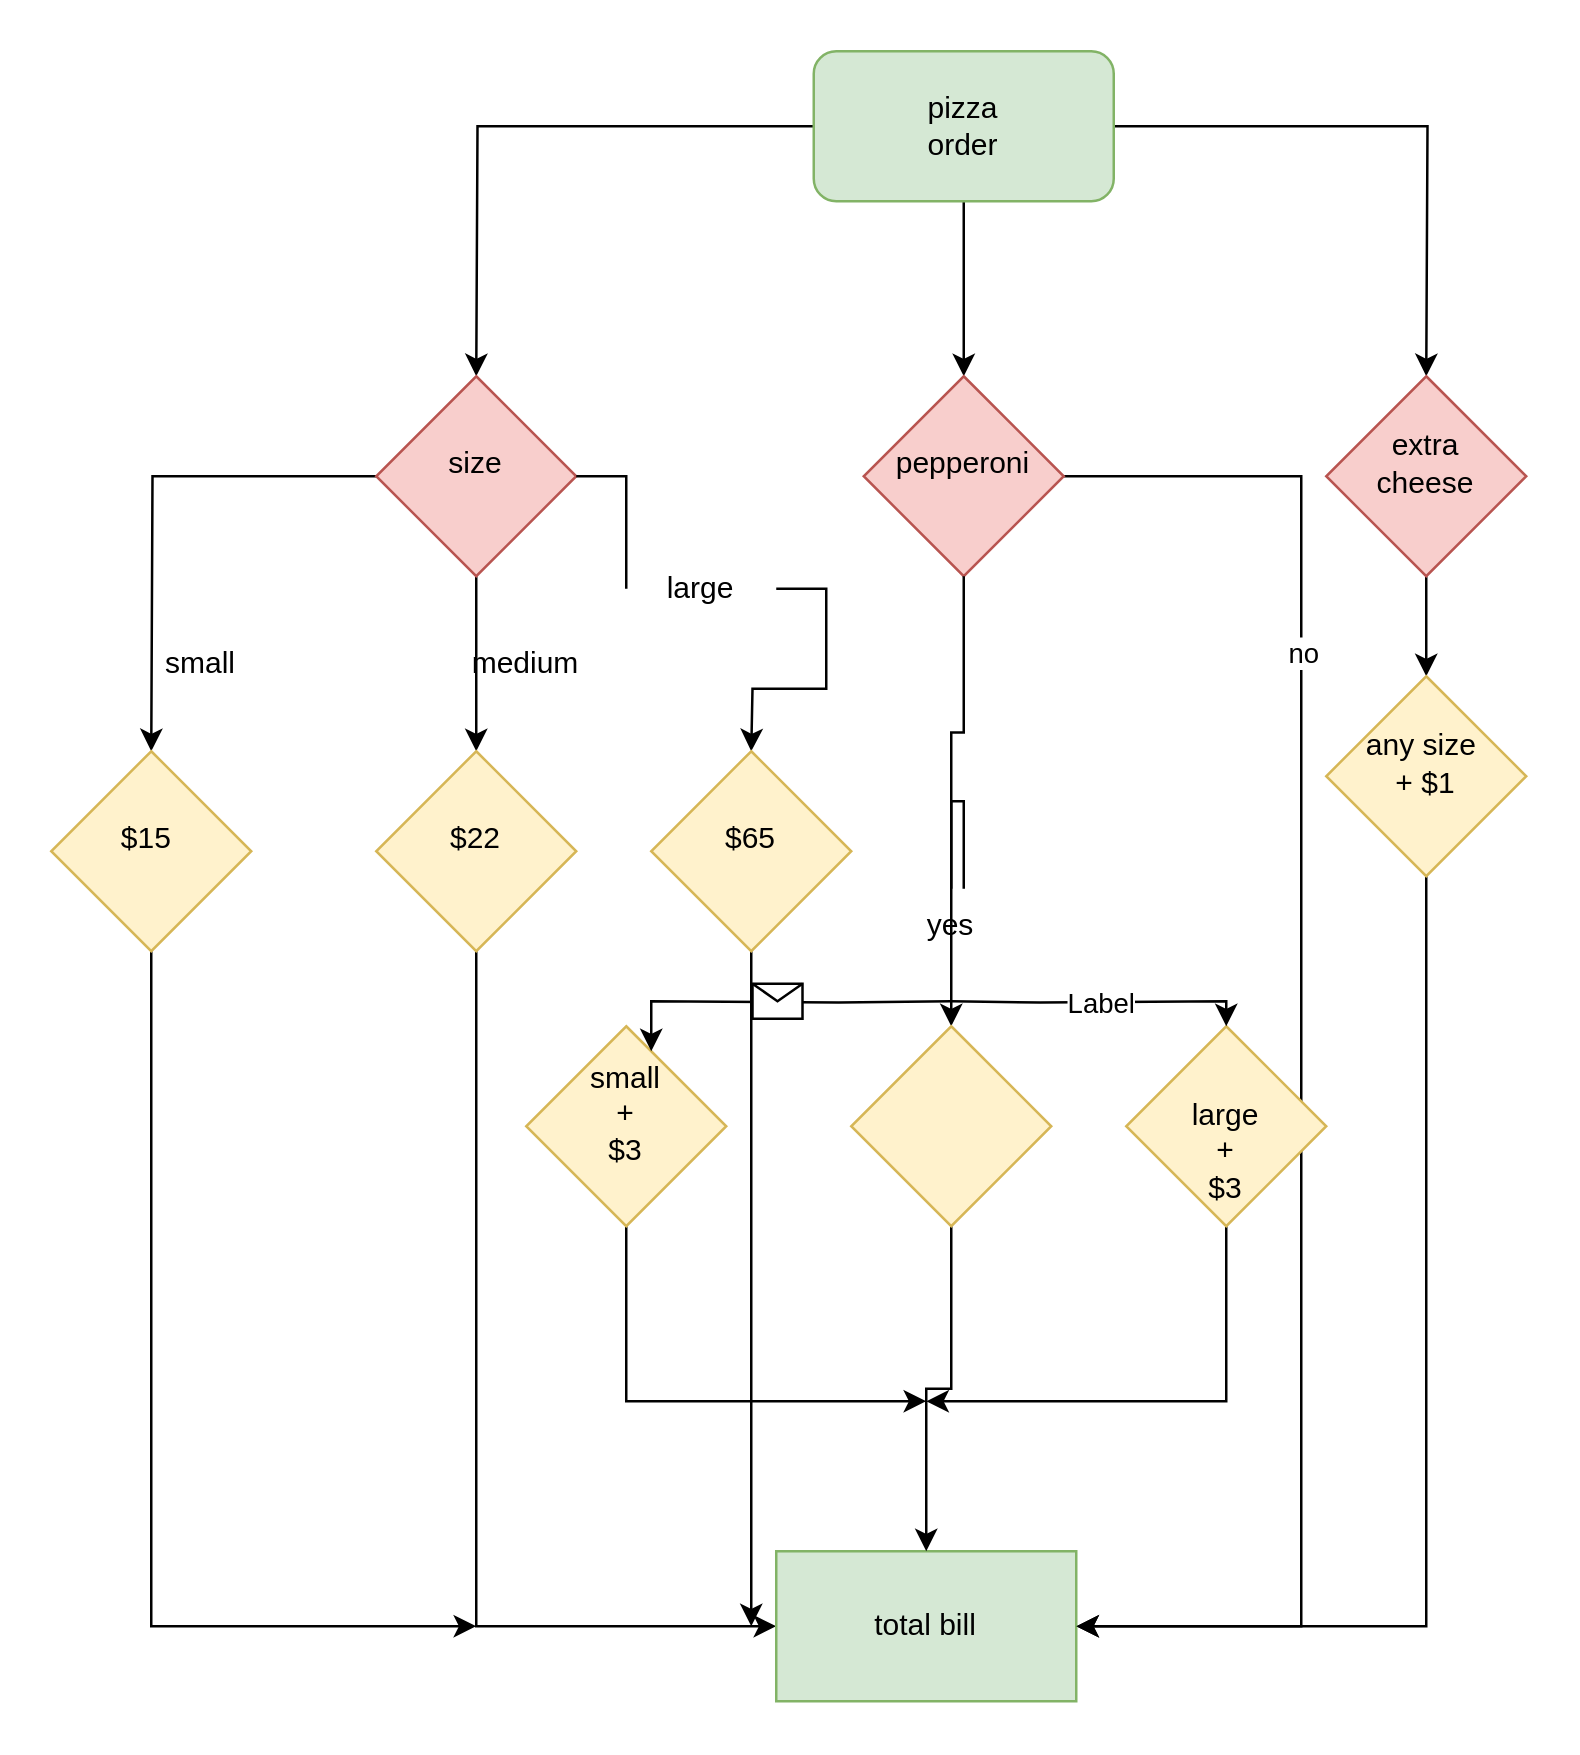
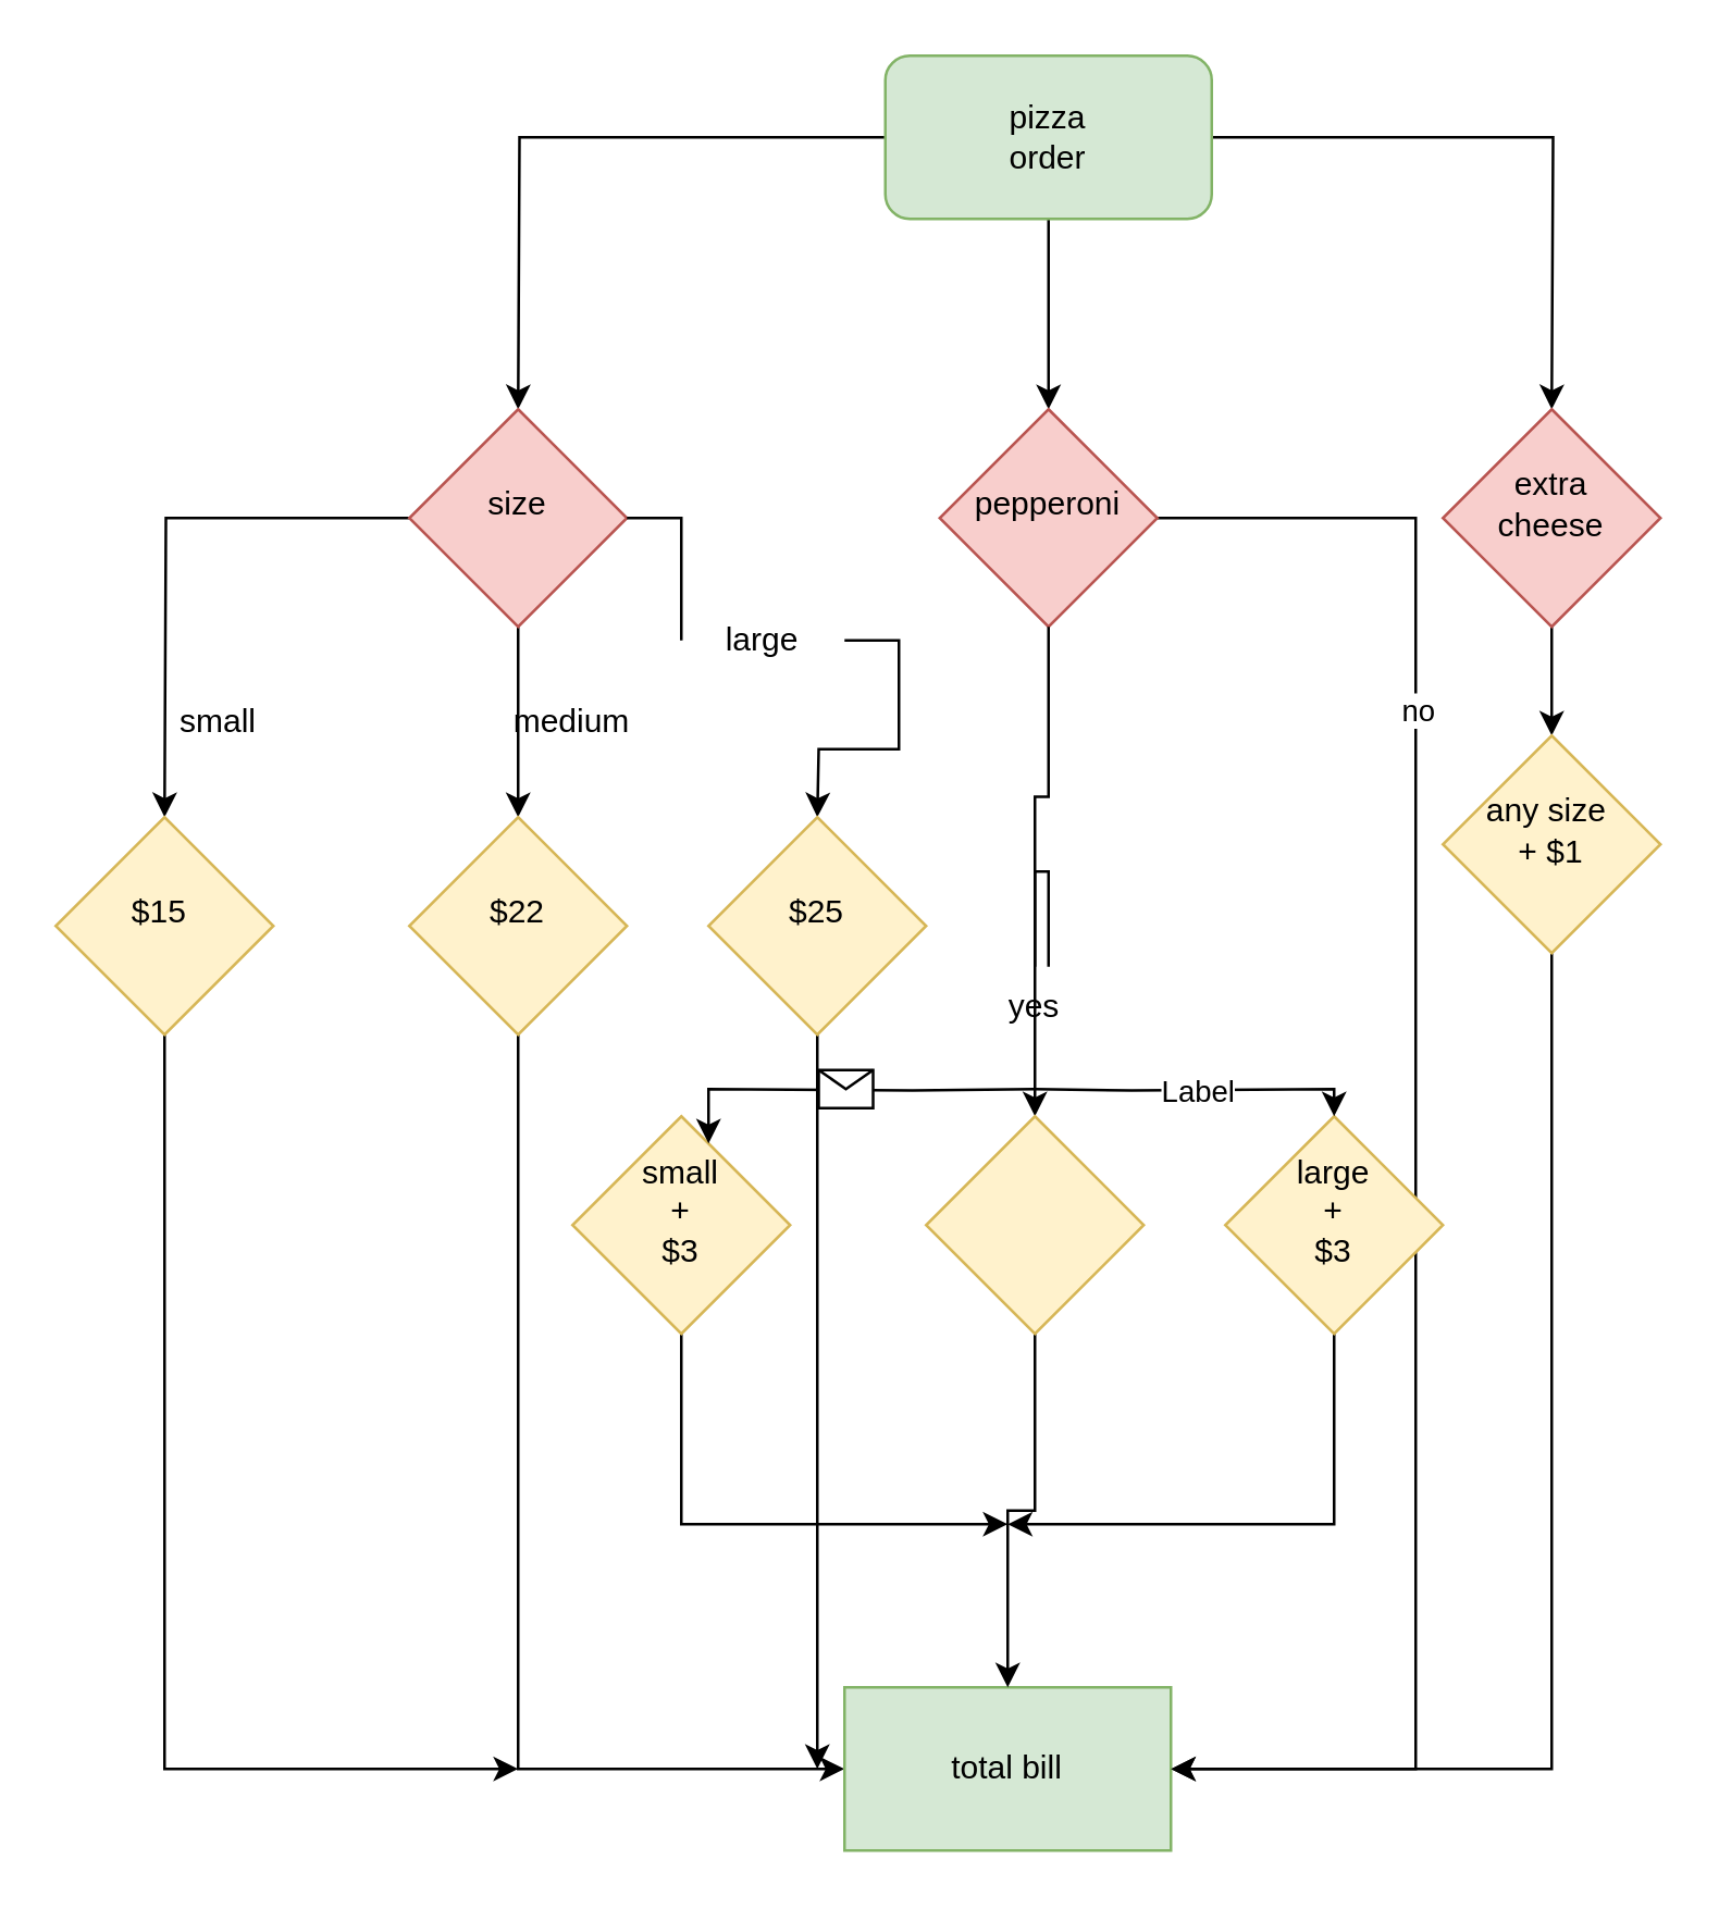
  <mxCell id="0" />
  <mxCell id="1" parent="0" />
  <mxCell id="2" style="edgeStyle=orthogonalEdgeStyle;rounded=0;orthogonalLoop=1;jettySize=auto;html=1;" edge="1" parent="1" source="5"><mxGeometry relative="1" as="geometry"><mxPoint x="385" y="150" as="targetPoint" /></mxGeometry></mxCell>
  <mxCell id="3" style="edgeStyle=orthogonalEdgeStyle;rounded=0;orthogonalLoop=1;jettySize=auto;html=1;" edge="1" parent="1" source="5"><mxGeometry relative="1" as="geometry"><mxPoint x="190" y="150" as="targetPoint" /></mxGeometry></mxCell>
  <mxCell id="4" style="edgeStyle=orthogonalEdgeStyle;rounded=0;orthogonalLoop=1;jettySize=auto;html=1;" edge="1" parent="1" source="5"><mxGeometry relative="1" as="geometry"><mxPoint x="570" y="150" as="targetPoint" /></mxGeometry></mxCell>
  <mxCell id="5" value="" style="rounded=1;whiteSpace=wrap;html=1;fillColor=#d5e8d4;strokeColor=#82b366;" vertex="1" parent="1"><mxGeometry x="325" y="20" width="120" height="60" as="geometry" /></mxCell>
  <mxCell id="6" value="pizza order" style="text;html=1;strokeColor=none;fillColor=none;align=center;verticalAlign=middle;whiteSpace=wrap;rounded=0;" vertex="1" parent="1"><mxGeometry x="355" y="35" width="60" height="30" as="geometry" /></mxCell>
  <mxCell id="7" style="edgeStyle=orthogonalEdgeStyle;rounded=0;orthogonalLoop=1;jettySize=auto;html=1;" edge="1" parent="1" source="9"><mxGeometry relative="1" as="geometry"><mxPoint x="60" y="300" as="targetPoint" /></mxGeometry></mxCell>
  <mxCell id="8" style="edgeStyle=orthogonalEdgeStyle;rounded=0;orthogonalLoop=1;jettySize=auto;html=1;" edge="1" parent="1" source="9"><mxGeometry relative="1" as="geometry"><mxPoint x="190" y="300" as="targetPoint" /></mxGeometry></mxCell>
  <mxCell id="9" value="" style="rhombus;whiteSpace=wrap;html=1;fillColor=#f8cecc;strokeColor=#b85450;" vertex="1" parent="1"><mxGeometry x="150" y="150" width="80" height="80" as="geometry" /></mxCell>
  <mxCell id="10" style="edgeStyle=orthogonalEdgeStyle;rounded=0;orthogonalLoop=1;jettySize=auto;html=1;exitX=1;exitY=0.5;exitDx=0;exitDy=0;startArrow=none;" edge="1" parent="1" source="21"><mxGeometry relative="1" as="geometry"><mxPoint x="300" y="300" as="targetPoint" /></mxGeometry></mxCell>
  <mxCell id="11" value="size" style="text;html=1;strokeColor=none;fillColor=none;align=center;verticalAlign=middle;whiteSpace=wrap;rounded=0;" vertex="1" parent="1"><mxGeometry x="160" y="170" width="60" height="30" as="geometry" /></mxCell>
  <mxCell id="12" style="edgeStyle=orthogonalEdgeStyle;rounded=0;orthogonalLoop=1;jettySize=auto;html=1;entryX=0.5;entryY=0;entryDx=0;entryDy=0;startArrow=none;" edge="1" parent="1" source="50" target="38"><mxGeometry relative="1" as="geometry"><mxPoint x="385" y="390" as="targetPoint" /><Array as="points"><mxPoint x="385" y="320" /><mxPoint x="380" y="320" /></Array></mxGeometry></mxCell>
  <mxCell id="13" style="edgeStyle=orthogonalEdgeStyle;rounded=0;orthogonalLoop=1;jettySize=auto;html=1;entryX=1;entryY=0.5;entryDx=0;entryDy=0;" edge="1" parent="1" source="14" target="32"><mxGeometry relative="1" as="geometry"><Array as="points"><mxPoint x="520" y="190" /><mxPoint x="520" y="650" /></Array></mxGeometry></mxCell>
  <mxCell id="14" value="" style="rhombus;whiteSpace=wrap;html=1;fillColor=#f8cecc;strokeColor=#b85450;" vertex="1" parent="1"><mxGeometry x="345" y="150" width="80" height="80" as="geometry" /></mxCell>
  <mxCell id="15" value="pepperoni" style="text;html=1;strokeColor=none;fillColor=none;align=center;verticalAlign=middle;whiteSpace=wrap;rounded=0;" vertex="1" parent="1"><mxGeometry x="355" y="170" width="60" height="30" as="geometry" /></mxCell>
  <mxCell id="16" style="edgeStyle=orthogonalEdgeStyle;rounded=0;orthogonalLoop=1;jettySize=auto;html=1;entryX=0.5;entryY=0;entryDx=0;entryDy=0;" edge="1" parent="1" source="17" target="47"><mxGeometry relative="1" as="geometry" /></mxCell>
  <mxCell id="17" value="" style="rhombus;whiteSpace=wrap;html=1;fillColor=#f8cecc;strokeColor=#b85450;" vertex="1" parent="1"><mxGeometry x="530" y="150" width="80" height="80" as="geometry" /></mxCell>
  <mxCell id="18" value="extra cheese" style="text;html=1;strokeColor=none;fillColor=none;align=center;verticalAlign=middle;whiteSpace=wrap;rounded=0;" vertex="1" parent="1"><mxGeometry x="540" y="170" width="60" height="30" as="geometry" /></mxCell>
  <mxCell id="19" value="small" style="text;html=1;strokeColor=none;fillColor=none;align=center;verticalAlign=middle;whiteSpace=wrap;rounded=0;" vertex="1" parent="1"><mxGeometry x="50" y="250" width="60" height="30" as="geometry" /></mxCell>
  <mxCell id="20" value="medium" style="text;html=1;strokeColor=none;fillColor=none;align=center;verticalAlign=middle;whiteSpace=wrap;rounded=0;" vertex="1" parent="1"><mxGeometry x="180" y="250" width="60" height="30" as="geometry" /></mxCell>
  <mxCell id="21" value="large" style="text;html=1;strokeColor=none;fillColor=none;align=center;verticalAlign=middle;whiteSpace=wrap;rounded=0;" vertex="1" parent="1"><mxGeometry x="250" y="220" width="60" height="30" as="geometry" /></mxCell>
  <mxCell id="22" value="" style="edgeStyle=orthogonalEdgeStyle;rounded=0;orthogonalLoop=1;jettySize=auto;html=1;exitX=1;exitY=0.5;exitDx=0;exitDy=0;endArrow=none;" edge="1" parent="1" source="9" target="21"><mxGeometry relative="1" as="geometry"><mxPoint x="300" y="300" as="targetPoint" /><mxPoint x="230" y="190" as="sourcePoint" /></mxGeometry></mxCell>
  <mxCell id="23" style="edgeStyle=orthogonalEdgeStyle;rounded=0;orthogonalLoop=1;jettySize=auto;html=1;" edge="1" parent="1" source="24"><mxGeometry relative="1" as="geometry"><mxPoint x="190" y="650" as="targetPoint" /><Array as="points"><mxPoint x="60" y="650" /></Array></mxGeometry></mxCell>
  <mxCell id="24" value="" style="rhombus;whiteSpace=wrap;html=1;fillColor=#fff2cc;strokeColor=#d6b656;" vertex="1" parent="1"><mxGeometry x="20" y="300" width="80" height="80" as="geometry" /></mxCell>
  <mxCell id="25" value="$15&amp;nbsp;" style="text;html=1;strokeColor=none;fillColor=none;align=center;verticalAlign=middle;whiteSpace=wrap;rounded=0;" vertex="1" parent="1"><mxGeometry x="30" y="320" width="60" height="30" as="geometry" /></mxCell>
  <mxCell id="26" style="edgeStyle=orthogonalEdgeStyle;rounded=0;orthogonalLoop=1;jettySize=auto;html=1;entryX=0;entryY=0.5;entryDx=0;entryDy=0;" edge="1" parent="1" source="27" target="32"><mxGeometry relative="1" as="geometry"><mxPoint x="190" y="630" as="targetPoint" /><Array as="points"><mxPoint x="190" y="650" /></Array></mxGeometry></mxCell>
  <mxCell id="27" value="" style="rhombus;whiteSpace=wrap;html=1;fillColor=#fff2cc;strokeColor=#d6b656;" vertex="1" parent="1"><mxGeometry x="150" y="300" width="80" height="80" as="geometry" /></mxCell>
  <mxCell id="28" value="$22" style="text;html=1;strokeColor=none;fillColor=none;align=center;verticalAlign=middle;whiteSpace=wrap;rounded=0;" vertex="1" parent="1"><mxGeometry x="160" y="320" width="60" height="30" as="geometry" /></mxCell>
  <mxCell id="29" style="edgeStyle=orthogonalEdgeStyle;rounded=0;orthogonalLoop=1;jettySize=auto;html=1;" edge="1" parent="1" source="30"><mxGeometry relative="1" as="geometry"><mxPoint x="300" y="650" as="targetPoint" /></mxGeometry></mxCell>
  <mxCell id="30" value="" style="rhombus;whiteSpace=wrap;html=1;fillColor=#fff2cc;strokeColor=#d6b656;" vertex="1" parent="1"><mxGeometry x="260" y="300" width="80" height="80" as="geometry" /></mxCell>
- <mxCell id="31" value="$65" style="text;html=1;strokeColor=none;fillColor=none;align=center;verticalAlign=middle;whiteSpace=wrap;rounded=0;" vertex="1" parent="1"><mxGeometry x="270" y="320" width="60" height="30" as="geometry" /></mxCell>
+ <mxCell id="31" value="$25" style="text;html=1;strokeColor=none;fillColor=none;align=center;verticalAlign=middle;whiteSpace=wrap;rounded=0;" vertex="1" parent="1"><mxGeometry x="270" y="320" width="60" height="30" as="geometry" /></mxCell>
  <mxCell id="32" value="" style="rounded=0;whiteSpace=wrap;html=1;fillColor=#d5e8d4;strokeColor=#82b366;" vertex="1" parent="1"><mxGeometry x="310" y="620" width="120" height="60" as="geometry" /></mxCell>
  <mxCell id="33" value="total bill" style="text;html=1;strokeColor=none;fillColor=none;align=center;verticalAlign=middle;whiteSpace=wrap;rounded=0;" vertex="1" parent="1"><mxGeometry x="340" y="635" width="60" height="30" as="geometry" /></mxCell>
  <mxCell id="34" style="edgeStyle=orthogonalEdgeStyle;rounded=0;orthogonalLoop=1;jettySize=auto;html=1;" edge="1" parent="1" source="35"><mxGeometry relative="1" as="geometry"><mxPoint x="370" y="560" as="targetPoint" /><Array as="points"><mxPoint x="250" y="560" /></Array></mxGeometry></mxCell>
  <mxCell id="35" value="" style="rhombus;whiteSpace=wrap;html=1;fillColor=#fff2cc;strokeColor=#d6b656;" vertex="1" parent="1"><mxGeometry x="210" y="410" width="80" height="80" as="geometry" /></mxCell>
  <mxCell id="36" value="small&lt;br&gt;+&lt;br&gt;$3" style="text;html=1;strokeColor=none;fillColor=none;align=center;verticalAlign=middle;whiteSpace=wrap;rounded=0;" vertex="1" parent="1"><mxGeometry x="220" y="430" width="60" height="30" as="geometry" /></mxCell>
  <mxCell id="37" style="edgeStyle=orthogonalEdgeStyle;rounded=0;orthogonalLoop=1;jettySize=auto;html=1;" edge="1" parent="1" source="38" target="32"><mxGeometry relative="1" as="geometry" /></mxCell>
  <mxCell id="38" value="" style="rhombus;whiteSpace=wrap;html=1;fillColor=#fff2cc;strokeColor=#d6b656;" vertex="1" parent="1"><mxGeometry x="340" y="410" width="80" height="80" as="geometry" /></mxCell>
  <mxCell id="39" style="edgeStyle=orthogonalEdgeStyle;rounded=0;orthogonalLoop=1;jettySize=auto;html=1;" edge="1" parent="1" source="40"><mxGeometry relative="1" as="geometry"><mxPoint x="370" y="560" as="targetPoint" /><Array as="points"><mxPoint x="490" y="560" /></Array></mxGeometry></mxCell>
  <mxCell id="40" value="" style="rhombus;whiteSpace=wrap;html=1;fillColor=#fff2cc;strokeColor=#d6b656;" vertex="1" parent="1"><mxGeometry x="450" y="410" width="80" height="80" as="geometry" /></mxCell>
- <mxCell id="41" value="large&lt;br&gt;+&lt;br&gt;$3" style="text;html=1;strokeColor=none;fillColor=none;align=center;verticalAlign=middle;whiteSpace=wrap;rounded=0;" vertex="1" parent="1"><mxGeometry x="460" y="445" width="60" height="30" as="geometry" /></mxCell>
+ <mxCell id="41" value="large&lt;br&gt;+&lt;br&gt;$3" style="text;html=1;strokeColor=none;fillColor=none;align=center;verticalAlign=middle;whiteSpace=wrap;rounded=0;" vertex="1" parent="1"><mxGeometry x="460" y="430" width="60" height="30" as="geometry" /></mxCell>
  <mxCell id="42" value="" style="endArrow=classic;html=1;rounded=0;edgeStyle=orthogonalEdgeStyle;entryX=0.5;entryY=0;entryDx=0;entryDy=0;" edge="1" parent="1" target="40"><mxGeometry relative="1" as="geometry"><mxPoint x="380" y="400" as="sourcePoint" /><mxPoint x="480" y="400" as="targetPoint" /></mxGeometry></mxCell>
  <mxCell id="43" value="Label" style="edgeLabel;resizable=0;html=1;align=center;verticalAlign=middle;" connectable="0" vertex="1" parent="42"><mxGeometry relative="1" as="geometry" /></mxCell>
  <mxCell id="44" value="" style="endArrow=classic;html=1;rounded=0;edgeStyle=orthogonalEdgeStyle;entryX=0.625;entryY=0.125;entryDx=0;entryDy=0;entryPerimeter=0;" edge="1" parent="1" target="35"><mxGeometry relative="1" as="geometry"><mxPoint x="380" y="400" as="sourcePoint" /><mxPoint x="490" y="440" as="targetPoint" /></mxGeometry></mxCell>
  <mxCell id="45" value="" style="shape=message;html=1;outlineConnect=0;" vertex="1" parent="44"><mxGeometry width="20" height="14" relative="1" as="geometry"><mxPoint x="-10" y="-7" as="offset" /></mxGeometry></mxCell>
  <mxCell id="46" style="edgeStyle=orthogonalEdgeStyle;rounded=0;orthogonalLoop=1;jettySize=auto;html=1;entryX=1;entryY=0.5;entryDx=0;entryDy=0;" edge="1" parent="1" source="47" target="32"><mxGeometry relative="1" as="geometry"><Array as="points"><mxPoint x="570" y="650" /></Array></mxGeometry></mxCell>
  <mxCell id="47" value="" style="rhombus;whiteSpace=wrap;html=1;fillColor=#fff2cc;strokeColor=#d6b656;" vertex="1" parent="1"><mxGeometry x="530" y="270" width="80" height="80" as="geometry" /></mxCell>
  <mxCell id="48" value="any size&amp;nbsp;&lt;br&gt;+ $1" style="text;html=1;strokeColor=none;fillColor=none;align=center;verticalAlign=middle;whiteSpace=wrap;rounded=0;" vertex="1" parent="1"><mxGeometry x="540" y="290" width="60" height="30" as="geometry" /></mxCell>
  <mxCell id="49" value="no" style="edgeLabel;resizable=0;html=1;align=center;verticalAlign=middle;" connectable="0" vertex="1" parent="1"><mxGeometry x="520" y="260" as="geometry" /></mxCell>
  <mxCell id="50" value="yes" style="text;html=1;strokeColor=none;fillColor=none;align=center;verticalAlign=middle;whiteSpace=wrap;rounded=0;" vertex="1" parent="1"><mxGeometry x="350" y="355" width="60" height="30" as="geometry" /></mxCell>
  <mxCell id="51" value="" style="edgeStyle=orthogonalEdgeStyle;rounded=0;orthogonalLoop=1;jettySize=auto;html=1;entryX=0.5;entryY=0;entryDx=0;entryDy=0;endArrow=none;" edge="1" parent="1" source="14" target="50"><mxGeometry relative="1" as="geometry"><mxPoint x="380" y="410" as="targetPoint" /><mxPoint x="385" y="230" as="sourcePoint" /><Array as="points" /></mxGeometry></mxCell>
